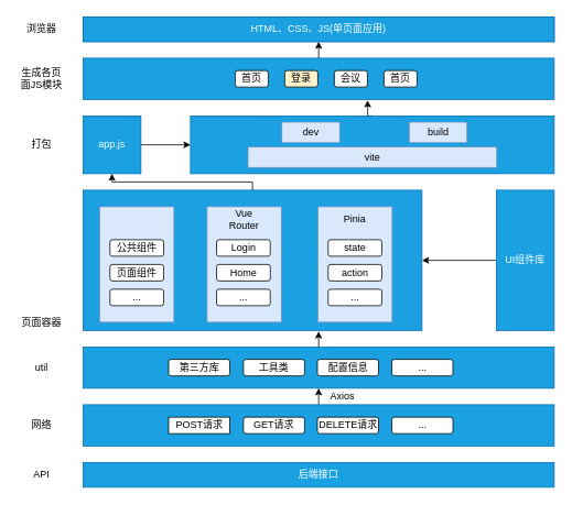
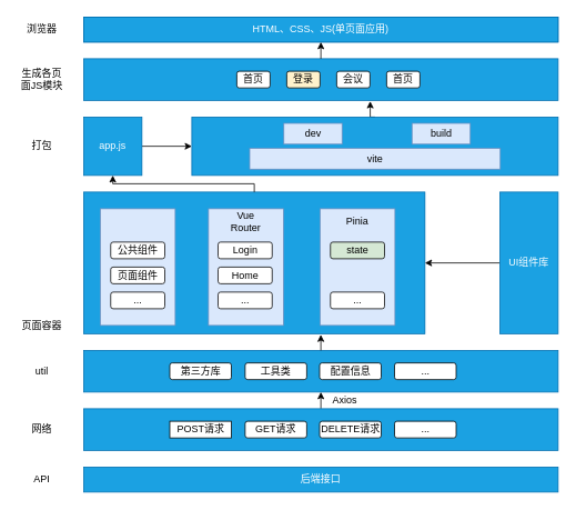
  <mxCell id="0" />
  <mxCell id="1" parent="0" />
  <mxCell id="2" value="HTML、CSS、JS(单页面应用)" style="rounded=0;whiteSpace=wrap;html=1;fillColor=#1ba1e2;fontColor=#ffffff;strokeColor=#006EAF;" vertex="1" parent="1"><mxGeometry x="100" y="20" width="570" height="30" as="geometry" /></mxCell>
  <mxCell id="3" value="浏览器" style="rounded=0;whiteSpace=wrap;html=1;" vertex="1" parent="1"><mxGeometry x="110" y="25" width="85" height="20" as="geometry" /></mxCell>
  <mxCell id="4" value="HTML、CSS、JS(单页面应用)" style="rounded=0;whiteSpace=wrap;html=1;fillColor=#1ba1e2;fontColor=#ffffff;strokeColor=#006EAF;" vertex="1" parent="1"><mxGeometry x="100" y="20" width="570" height="30" as="geometry" /></mxCell>
  <mxCell id="5" value="" style="rounded=0;whiteSpace=wrap;html=1;fillColor=#1ba1e2;fontColor=#ffffff;strokeColor=#006EAF;" vertex="1" parent="1"><mxGeometry x="100" y="70" width="570" height="50" as="geometry" /></mxCell>
  <mxCell id="6" value="" style="edgeStyle=orthogonalEdgeStyle;rounded=0;orthogonalLoop=1;jettySize=auto;html=1;" edge="1" parent="1" source="7" target="16"><mxGeometry relative="1" as="geometry" /></mxCell>
  <mxCell id="7" value="app.js" style="rounded=0;whiteSpace=wrap;html=1;fillColor=#1ba1e2;fontColor=#ffffff;strokeColor=#006EAF;" vertex="1" parent="1"><mxGeometry x="100" y="140" width="70" height="70" as="geometry" /></mxCell>
  <mxCell id="8" value="首页" style="rounded=1;whiteSpace=wrap;html=1;" vertex="1" parent="1"><mxGeometry x="284" y="85" width="40" height="20" as="geometry" /></mxCell>
  <mxCell id="9" value="会议" style="rounded=1;whiteSpace=wrap;html=1;" vertex="1" parent="1"><mxGeometry x="404" y="85" width="40" height="20" as="geometry" /></mxCell>
  <mxCell id="10" value="登录" style="rounded=1;whiteSpace=wrap;html=1;fillColor=#fff2cc;" vertex="1" parent="1"><mxGeometry x="344" y="85" width="40" height="20" as="geometry" /></mxCell>
  <mxCell id="11" value="首页" style="rounded=1;whiteSpace=wrap;html=1;" vertex="1" parent="1"><mxGeometry x="464" y="85" width="40" height="20" as="geometry" /></mxCell>
  <mxCell id="12" value="浏览器" style="text;html=1;strokeColor=none;fillColor=none;align=center;verticalAlign=middle;whiteSpace=wrap;rounded=0;" vertex="1" parent="1"><mxGeometry x="20" y="20" width="60" height="30" as="geometry" /></mxCell>
  <mxCell id="13" value="生成各页面JS模块" style="text;html=1;strokeColor=none;fillColor=none;align=center;verticalAlign=middle;whiteSpace=wrap;rounded=0;" vertex="1" parent="1"><mxGeometry x="20" y="80" width="60" height="30" as="geometry" /></mxCell>
  <mxCell id="14" value="打包" style="text;html=1;strokeColor=none;fillColor=none;align=center;verticalAlign=middle;whiteSpace=wrap;rounded=0;" vertex="1" parent="1"><mxGeometry x="20" y="160" width="60" height="30" as="geometry" /></mxCell>
  <mxCell id="15" style="edgeStyle=orthogonalEdgeStyle;rounded=0;orthogonalLoop=1;jettySize=auto;html=1;exitX=0.5;exitY=0;exitDx=0;exitDy=0;entryX=0.604;entryY=1.02;entryDx=0;entryDy=0;entryPerimeter=0;" edge="1" parent="1" source="16" target="5"><mxGeometry relative="1" as="geometry" /></mxCell>
  <mxCell id="16" value="" style="rounded=0;whiteSpace=wrap;html=1;fillColor=#1ba1e2;fontColor=#ffffff;strokeColor=#006EAF;" vertex="1" parent="1"><mxGeometry x="230" y="140" width="440" height="70" as="geometry" /></mxCell>
  <mxCell id="17" value="dev" style="rounded=0;whiteSpace=wrap;html=1;fillColor=#dae8fc;strokeColor=#6c8ebf;" vertex="1" parent="1"><mxGeometry x="340.5" y="147.5" width="70" height="25" as="geometry" /></mxCell>
  <mxCell id="18" value="build" style="rounded=0;whiteSpace=wrap;html=1;fillColor=#dae8fc;strokeColor=#6c8ebf;" vertex="1" parent="1"><mxGeometry x="494.5" y="147.5" width="70" height="25" as="geometry" /></mxCell>
  <mxCell id="19" value="vite" style="rounded=0;whiteSpace=wrap;html=1;fillColor=#dae8fc;strokeColor=#6c8ebf;" vertex="1" parent="1"><mxGeometry x="299.5" y="177.5" width="301" height="25" as="geometry" /></mxCell>
  <mxCell id="20" value="页面容器" style="text;html=1;strokeColor=none;fillColor=none;align=center;verticalAlign=middle;whiteSpace=wrap;rounded=0;" vertex="1" parent="1"><mxGeometry x="20" y="375" width="60" height="30" as="geometry" /></mxCell>
  <mxCell id="21" value="util" style="text;html=1;strokeColor=none;fillColor=none;align=center;verticalAlign=middle;whiteSpace=wrap;rounded=0;" vertex="1" parent="1"><mxGeometry x="20" y="430" width="60" height="30" as="geometry" /></mxCell>
  <mxCell id="22" value="网络" style="text;html=1;strokeColor=none;fillColor=none;align=center;verticalAlign=middle;whiteSpace=wrap;rounded=0;" vertex="1" parent="1"><mxGeometry x="20" y="500" width="60" height="30" as="geometry" /></mxCell>
  <mxCell id="23" value="API" style="text;html=1;strokeColor=none;fillColor=none;align=center;verticalAlign=middle;whiteSpace=wrap;rounded=0;" vertex="1" parent="1"><mxGeometry x="20" y="560" width="60" height="30" as="geometry" /></mxCell>
  <mxCell id="24" value="" style="rounded=0;whiteSpace=wrap;html=1;fillColor=#1ba1e2;fontColor=#ffffff;strokeColor=#006EAF;" vertex="1" parent="1"><mxGeometry x="100" y="230" width="410" height="170" as="geometry" /></mxCell>
  <mxCell id="25" value="" style="rounded=0;whiteSpace=wrap;html=1;fillColor=#dae8fc;strokeColor=#6c8ebf;" vertex="1" parent="1"><mxGeometry x="120" y="250" width="90" height="140" as="geometry" /></mxCell>
  <mxCell id="26" value="" style="rounded=0;whiteSpace=wrap;html=1;fillColor=#dae8fc;strokeColor=#6c8ebf;" vertex="1" parent="1"><mxGeometry x="250" y="250" width="90" height="140" as="geometry" /></mxCell>
  <mxCell id="27" value="Vue Router" style="text;html=1;strokeColor=none;fillColor=none;align=center;verticalAlign=middle;whiteSpace=wrap;rounded=0;" vertex="1" parent="1"><mxGeometry x="265" y="250" width="60" height="30" as="geometry" /></mxCell>
  <mxCell id="28" value="" style="rounded=0;whiteSpace=wrap;html=1;fillColor=#dae8fc;strokeColor=#6c8ebf;" vertex="1" parent="1"><mxGeometry x="384" y="250" width="90" height="140" as="geometry" /></mxCell>
  <mxCell id="29" value="Pinia" style="text;html=1;strokeColor=none;fillColor=none;align=center;verticalAlign=middle;whiteSpace=wrap;rounded=0;" vertex="1" parent="1"><mxGeometry x="399" y="250" width="60" height="30" as="geometry" /></mxCell>
  <mxCell id="30" value="公共组件" style="rounded=1;whiteSpace=wrap;html=1;" vertex="1" parent="1"><mxGeometry x="132.5" y="290" width="65" height="20" as="geometry" /></mxCell>
  <mxCell id="31" value="页面组件" style="rounded=1;whiteSpace=wrap;html=1;" vertex="1" parent="1"><mxGeometry x="132.5" y="320" width="65" height="20" as="geometry" /></mxCell>
  <mxCell id="32" value="..." style="rounded=1;whiteSpace=wrap;html=1;" vertex="1" parent="1"><mxGeometry x="132.5" y="350" width="65" height="20" as="geometry" /></mxCell>
  <mxCell id="33" value="Login" style="rounded=1;whiteSpace=wrap;html=1;" vertex="1" parent="1"><mxGeometry x="261.5" y="290" width="65" height="20" as="geometry" /></mxCell>
  <mxCell id="34" value="Home" style="rounded=1;whiteSpace=wrap;html=1;" vertex="1" parent="1"><mxGeometry x="261.5" y="320" width="65" height="20" as="geometry" /></mxCell>
  <mxCell id="35" value="..." style="rounded=1;whiteSpace=wrap;html=1;" vertex="1" parent="1"><mxGeometry x="261.5" y="350" width="65" height="20" as="geometry" /></mxCell>
- <mxCell id="36" value="state" style="rounded=1;whiteSpace=wrap;html=1;" vertex="1" parent="1"><mxGeometry x="396.5" y="290" width="65" height="20" as="geometry" /></mxCell>
- <mxCell id="37" value="action" style="rounded=1;whiteSpace=wrap;html=1;" vertex="1" parent="1"><mxGeometry x="396.5" y="320" width="65" height="20" as="geometry" /></mxCell>
+ <mxCell id="36" value="state" style="rounded=1;whiteSpace=wrap;html=1;fillColor=#d5e8d4;" vertex="1" parent="1"><mxGeometry x="396.5" y="290" width="65" height="20" as="geometry" /></mxCell>
  <mxCell id="38" value="..." style="rounded=1;whiteSpace=wrap;html=1;" vertex="1" parent="1"><mxGeometry x="396.5" y="350" width="65" height="20" as="geometry" /></mxCell>
  <mxCell id="39" value="" style="edgeStyle=orthogonalEdgeStyle;rounded=0;orthogonalLoop=1;jettySize=auto;html=1;" edge="1" parent="1" source="40" target="24"><mxGeometry relative="1" as="geometry" /></mxCell>
  <mxCell id="40" value="UI组件库" style="rounded=0;whiteSpace=wrap;html=1;fillColor=#1ba1e2;fontColor=#ffffff;strokeColor=#006EAF;" vertex="1" parent="1"><mxGeometry x="600" y="230" width="70" height="170" as="geometry" /></mxCell>
  <mxCell id="41" value="" style="endArrow=classic;html=1;rounded=0;entryX=0.5;entryY=1;entryDx=0;entryDy=0;exitX=0.5;exitY=0;exitDx=0;exitDy=0;edgeStyle=orthogonalEdgeStyle;" edge="1" parent="1" source="24" target="7"><mxGeometry width="50" height="50" relative="1" as="geometry"><mxPoint x="370" y="280" as="sourcePoint" /><mxPoint x="420" y="230" as="targetPoint" /></mxGeometry></mxCell>
  <mxCell id="42" value="" style="endArrow=classic;html=1;rounded=0;entryX=0.5;entryY=1;entryDx=0;entryDy=0;" edge="1" parent="1" target="4"><mxGeometry width="50" height="50" relative="1" as="geometry"><mxPoint x="385" y="70" as="sourcePoint" /><mxPoint x="420" y="140" as="targetPoint" /></mxGeometry></mxCell>
  <mxCell id="43" value="" style="rounded=0;whiteSpace=wrap;html=1;fillColor=#1ba1e2;fontColor=#ffffff;strokeColor=#006EAF;" vertex="1" parent="1"><mxGeometry x="100" y="420" width="570" height="50" as="geometry" /></mxCell>
  <mxCell id="44" value="第三方库" style="rounded=1;whiteSpace=wrap;html=1;" vertex="1" parent="1"><mxGeometry x="203.5" y="435" width="74" height="20" as="geometry" /></mxCell>
  <mxCell id="45" value="工具类" style="rounded=1;whiteSpace=wrap;html=1;" vertex="1" parent="1"><mxGeometry x="294" y="435" width="74" height="20" as="geometry" /></mxCell>
  <mxCell id="46" value="配置信息" style="rounded=1;whiteSpace=wrap;html=1;" vertex="1" parent="1"><mxGeometry x="383.5" y="435" width="74" height="20" as="geometry" /></mxCell>
  <mxCell id="47" value="..." style="rounded=1;whiteSpace=wrap;html=1;" vertex="1" parent="1"><mxGeometry x="473.5" y="435" width="74" height="20" as="geometry" /></mxCell>
  <mxCell id="48" value="" style="edgeStyle=orthogonalEdgeStyle;rounded=0;orthogonalLoop=1;jettySize=auto;html=1;" edge="1" parent="1" source="49"><mxGeometry relative="1" as="geometry"><mxPoint x="385" y="470" as="targetPoint" /></mxGeometry></mxCell>
  <mxCell id="49" value="" style="rounded=0;whiteSpace=wrap;html=1;fillColor=#1ba1e2;fontColor=#ffffff;strokeColor=#006EAF;" vertex="1" parent="1"><mxGeometry x="100" y="490" width="570" height="50" as="geometry" /></mxCell>
  <mxCell id="50" value="POST请求" style="whiteSpace=wrap;html=1;rounded=0;" vertex="1" parent="1"><mxGeometry x="203.5" y="505" width="74" height="20" as="geometry" /></mxCell>
  <mxCell id="51" value="GET请求" style="rounded=1;whiteSpace=wrap;html=1;" vertex="1" parent="1"><mxGeometry x="294" y="505" width="74" height="20" as="geometry" /></mxCell>
  <mxCell id="52" value="DELETE请求" style="rounded=1;whiteSpace=wrap;html=1;" vertex="1" parent="1"><mxGeometry x="383.5" y="505" width="74" height="20" as="geometry" /></mxCell>
  <mxCell id="53" value="..." style="rounded=1;whiteSpace=wrap;html=1;" vertex="1" parent="1"><mxGeometry x="473.5" y="505" width="74" height="20" as="geometry" /></mxCell>
  <mxCell id="54" value="" style="endArrow=classic;html=1;rounded=0;entryX=0.695;entryY=1.007;entryDx=0;entryDy=0;entryPerimeter=0;exitX=0.5;exitY=0;exitDx=0;exitDy=0;" edge="1" parent="1" source="43" target="24"><mxGeometry width="50" height="50" relative="1" as="geometry"><mxPoint x="382.552" y="422.55" as="sourcePoint" /><mxPoint x="383.5" y="400" as="targetPoint" /></mxGeometry></mxCell>
  <mxCell id="55" value="Axios" style="text;html=1;strokeColor=none;fillColor=none;align=center;verticalAlign=middle;whiteSpace=wrap;rounded=0;" vertex="1" parent="1"><mxGeometry x="383.5" y="464.5" width="60" height="30" as="geometry" /></mxCell>
  <mxCell id="56" value="后端接口" style="rounded=0;whiteSpace=wrap;html=1;fillColor=#1ba1e2;fontColor=#ffffff;strokeColor=#006EAF;" vertex="1" parent="1"><mxGeometry x="100" y="560" width="570" height="30" as="geometry" /></mxCell>
